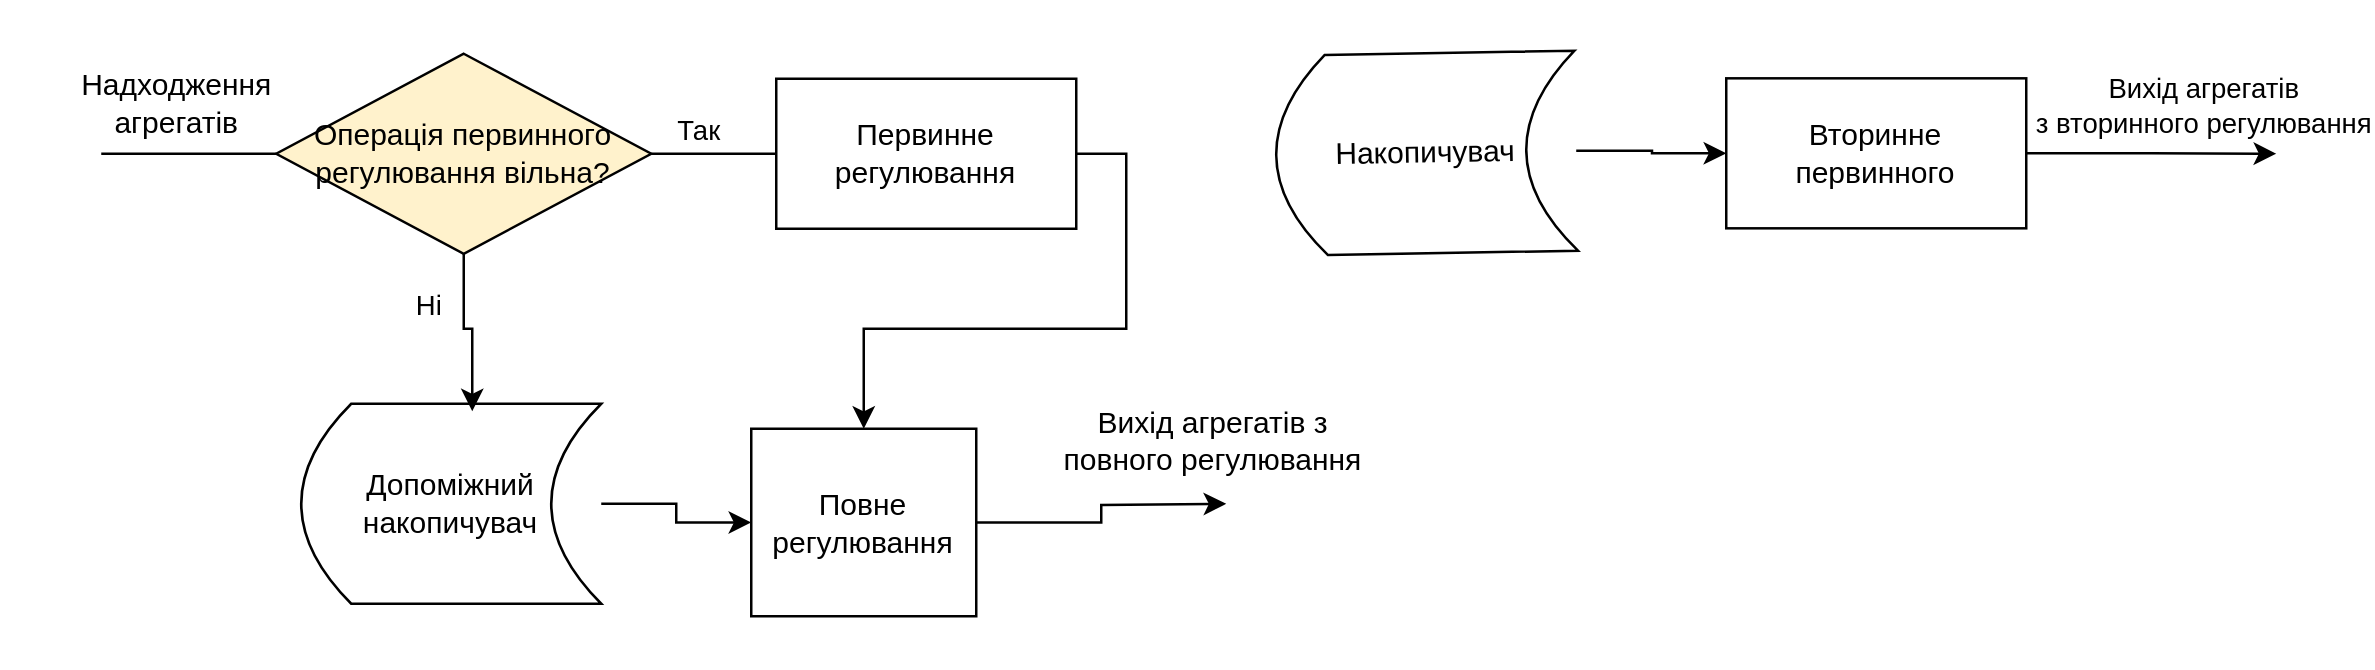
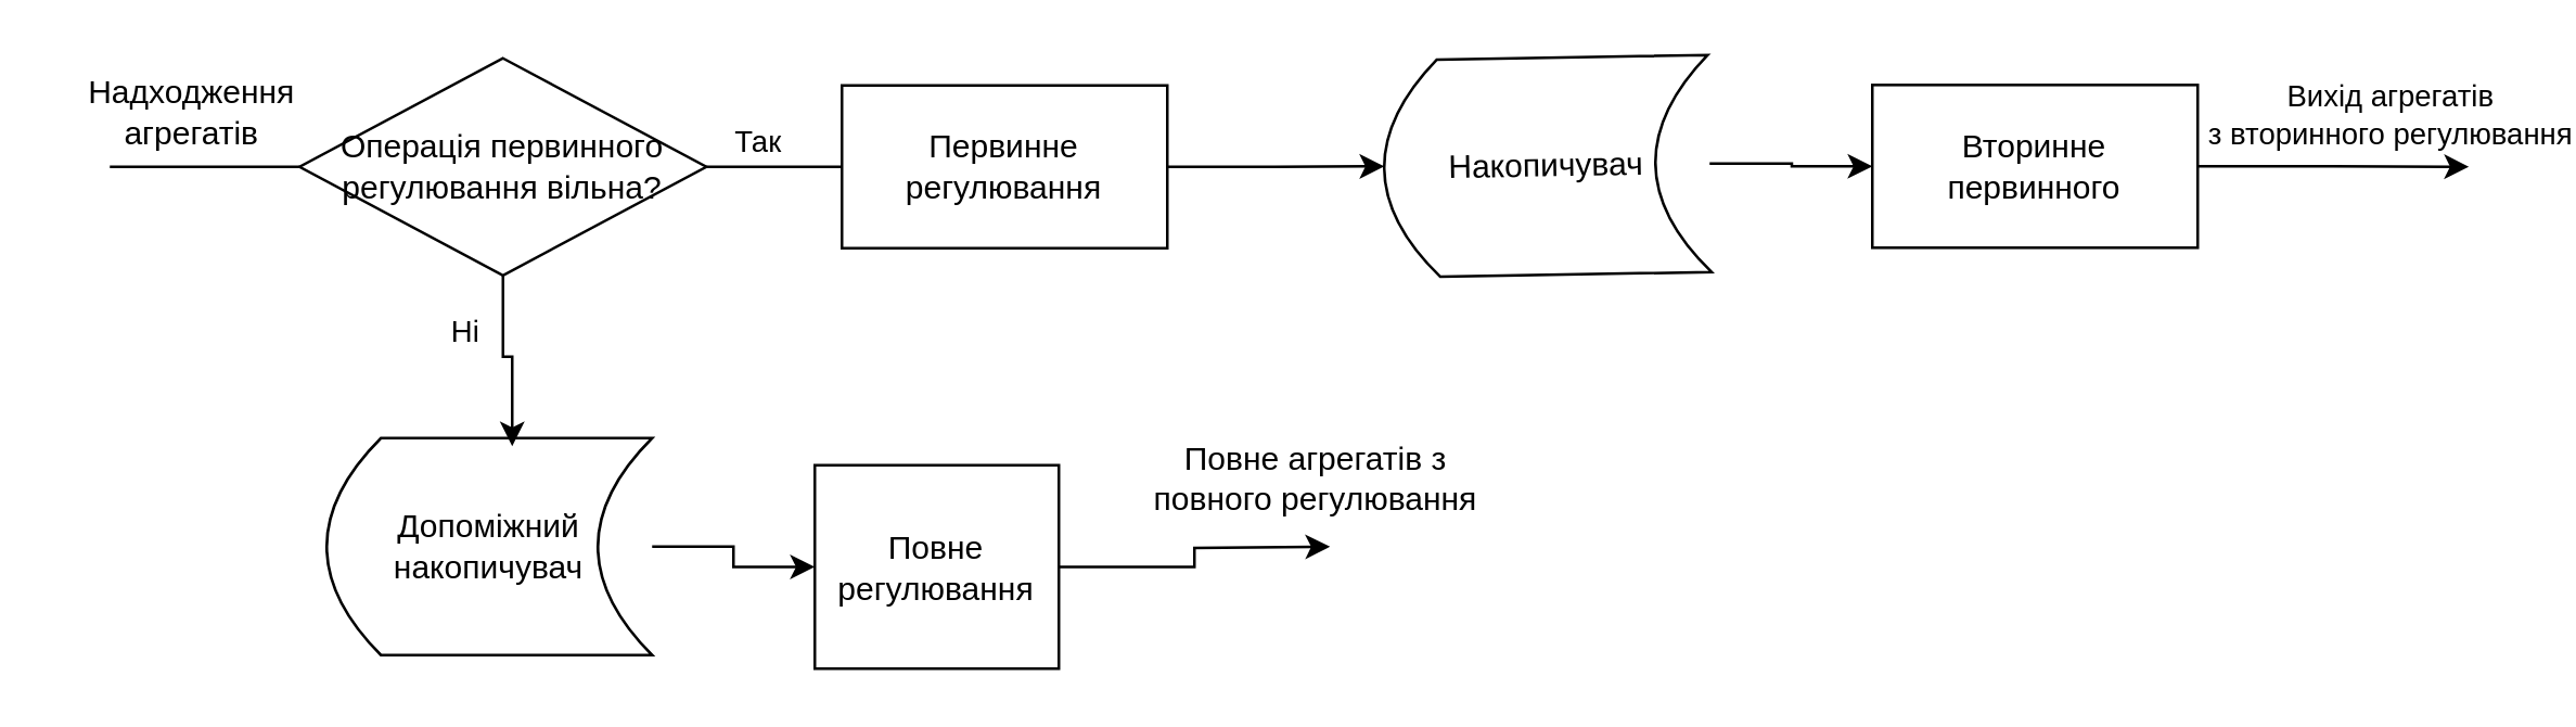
  <mxCell id="0" />
  <mxCell id="1" parent="0" />
  <mxCell id="2" style="edgeStyle=orthogonalEdgeStyle;rounded=0;orthogonalLoop=1;jettySize=auto;html=1;exitX=0;exitY=0.5;exitDx=0;exitDy=0;endArrow=none;endFill=0;" edge="1" parent="1" source="5"><mxGeometry relative="1" as="geometry"><mxPoint x="40" y="61" as="targetPoint" /></mxGeometry></mxCell>
  <mxCell id="3" style="edgeStyle=orthogonalEdgeStyle;rounded=0;orthogonalLoop=1;jettySize=auto;html=1;exitX=1;exitY=0.5;exitDx=0;exitDy=0;entryX=0;entryY=0.5;entryDx=0;entryDy=0;endArrow=none;" edge="1" parent="1" source="5" target="7"><mxGeometry relative="1" as="geometry" /></mxCell>
  <mxCell id="4" value="Так" style="edgeLabel;html=1;align=center;verticalAlign=middle;resizable=0;points=[];" vertex="1" connectable="0" parent="3"><mxGeometry x="-0.28" y="-1" relative="1" as="geometry"><mxPoint y="-11" as="offset" /></mxGeometry></mxCell>
- <mxCell id="5" value="Операція первинного регулювання вільна?" style="rhombus;whiteSpace=wrap;html=1;fillColor=#fff2cc;" vertex="1" parent="1"><mxGeometry x="110" y="21" width="150" height="80" as="geometry" /></mxCell>
- <mxCell id="6" style="edgeStyle=orthogonalEdgeStyle;rounded=0;orthogonalLoop=1;jettySize=auto;html=1;exitX=1;exitY=0.5;exitDx=0;exitDy=0;" edge="1" parent="1" source="7" target="14"><mxGeometry relative="1" as="geometry" /></mxCell>
+ <mxCell id="5" value="Операція первинного регулювання вільна?" style="rhombus;whiteSpace=wrap;html=1;" vertex="1" parent="1"><mxGeometry x="110" y="21" width="150" height="80" as="geometry" /></mxCell>
+ <mxCell id="6" style="edgeStyle=orthogonalEdgeStyle;rounded=0;orthogonalLoop=1;jettySize=auto;html=1;exitX=1;exitY=0.5;exitDx=0;exitDy=0;" edge="1" parent="1" source="7" target="16"><mxGeometry relative="1" as="geometry" /></mxCell>
  <mxCell id="7" value="Первинне регулювання" style="rounded=0;whiteSpace=wrap;html=1;" vertex="1" parent="1"><mxGeometry x="310" y="31" width="120" height="60" as="geometry" /></mxCell>
  <mxCell id="8" style="edgeStyle=orthogonalEdgeStyle;rounded=0;orthogonalLoop=1;jettySize=auto;html=1;exitX=1;exitY=0.5;exitDx=0;exitDy=0;" edge="1" parent="1" source="10"><mxGeometry relative="1" as="geometry"><mxPoint x="910" y="61" as="targetPoint" /></mxGeometry></mxCell>
  <mxCell id="9" value="Вихід агрегатів &lt;br&gt;з вторинного регулювання" style="edgeLabel;html=1;align=center;verticalAlign=middle;resizable=0;points=[];" vertex="1" connectable="0" parent="8"><mxGeometry x="0.441" y="1" relative="1" as="geometry"><mxPoint x="-2" y="-19" as="offset" /></mxGeometry></mxCell>
  <mxCell id="10" value="Вторинне первинного" style="rounded=0;whiteSpace=wrap;html=1;" vertex="1" parent="1"><mxGeometry x="690" y="30.83" width="120" height="60" as="geometry" /></mxCell>
  <mxCell id="11" style="edgeStyle=orthogonalEdgeStyle;rounded=0;orthogonalLoop=1;jettySize=auto;html=1;exitX=1;exitY=0.5;exitDx=0;exitDy=0;entryX=0;entryY=0.5;entryDx=0;entryDy=0;" edge="1" parent="1" source="12" target="14"><mxGeometry relative="1" as="geometry" /></mxCell>
  <mxCell id="12" value="Допоміжний накопичувач" style="shape=dataStorage;whiteSpace=wrap;html=1;fixedSize=1;rotation=0;" vertex="1" parent="1"><mxGeometry x="120" y="161" width="120" height="80" as="geometry" /></mxCell>
  <mxCell id="13" style="edgeStyle=orthogonalEdgeStyle;rounded=0;orthogonalLoop=1;jettySize=auto;html=1;exitX=1;exitY=0.5;exitDx=0;exitDy=0;" edge="1" parent="1" source="14"><mxGeometry relative="1" as="geometry"><mxPoint x="490" y="201" as="targetPoint" /></mxGeometry></mxCell>
  <mxCell id="14" value="Повне регулювання" style="rounded=0;whiteSpace=wrap;html=1;" vertex="1" parent="1"><mxGeometry x="300" y="171" width="90" height="75" as="geometry" /></mxCell>
  <mxCell id="15" style="edgeStyle=orthogonalEdgeStyle;rounded=0;orthogonalLoop=1;jettySize=auto;html=1;exitX=1;exitY=0.5;exitDx=0;exitDy=0;entryX=0;entryY=0.5;entryDx=0;entryDy=0;" edge="1" parent="1" source="16" target="10"><mxGeometry relative="1" as="geometry" /></mxCell>
  <mxCell id="16" value="Накопичувач" style="shape=dataStorage;whiteSpace=wrap;html=1;fixedSize=1;rotation=-1;size=20;" vertex="1" parent="1"><mxGeometry x="510" y="20.83" width="120" height="80" as="geometry" /></mxCell>
  <mxCell id="17" style="edgeStyle=orthogonalEdgeStyle;rounded=0;orthogonalLoop=1;jettySize=auto;html=1;exitX=0.5;exitY=1;exitDx=0;exitDy=0;entryX=0.57;entryY=0.038;entryDx=0;entryDy=0;entryPerimeter=0;" edge="1" parent="1" source="5" target="12"><mxGeometry relative="1" as="geometry" /></mxCell>
  <mxCell id="18" value="Ні" style="edgeLabel;html=1;align=center;verticalAlign=middle;resizable=0;points=[];" vertex="1" connectable="0" parent="17"><mxGeometry x="-0.308" y="-1" relative="1" as="geometry"><mxPoint x="-14" y="-3" as="offset" /></mxGeometry></mxCell>
  <mxCell id="19" value="Надходження&lt;br&gt;агрегатів" style="text;html=1;align=center;verticalAlign=middle;resizable=0;points=[];autosize=1;strokeColor=none;fillColor=none;" vertex="1" parent="1"><mxGeometry x="20" y="20.83" width="100" height="40" as="geometry" /></mxCell>
- <mxCell id="20" value="Вихід агрегатів з повного регулювання" style="text;html=1;strokeColor=none;fillColor=none;align=center;verticalAlign=middle;whiteSpace=wrap;rounded=0;" vertex="1" parent="1"><mxGeometry x="420" y="161" width="130" height="30" as="geometry" /></mxCell>
+ <mxCell id="20" value="Повне агрегатів з повного регулювання" style="text;html=1;strokeColor=none;fillColor=none;align=center;verticalAlign=middle;whiteSpace=wrap;rounded=0;" vertex="1" parent="1"><mxGeometry x="420" y="161" width="130" height="30" as="geometry" /></mxCell>
